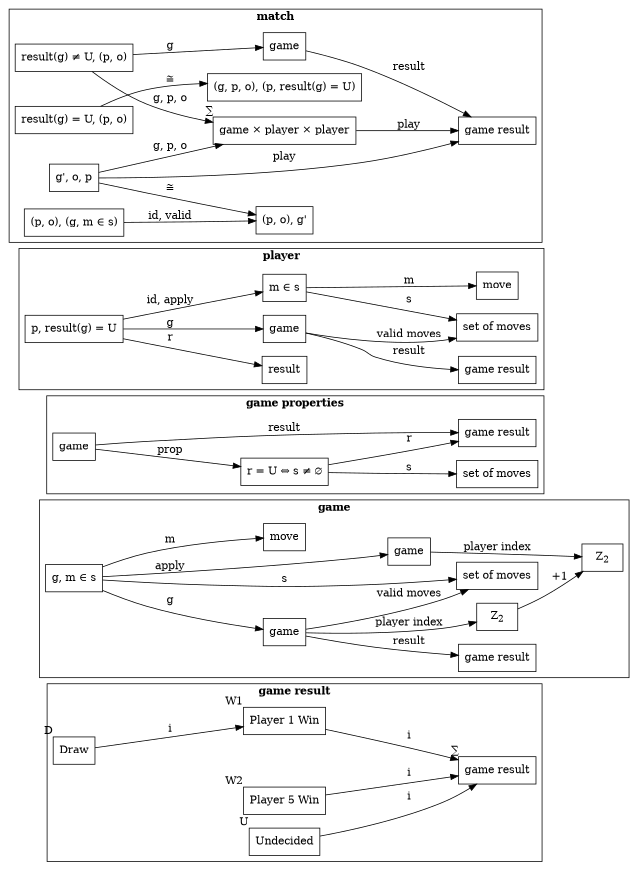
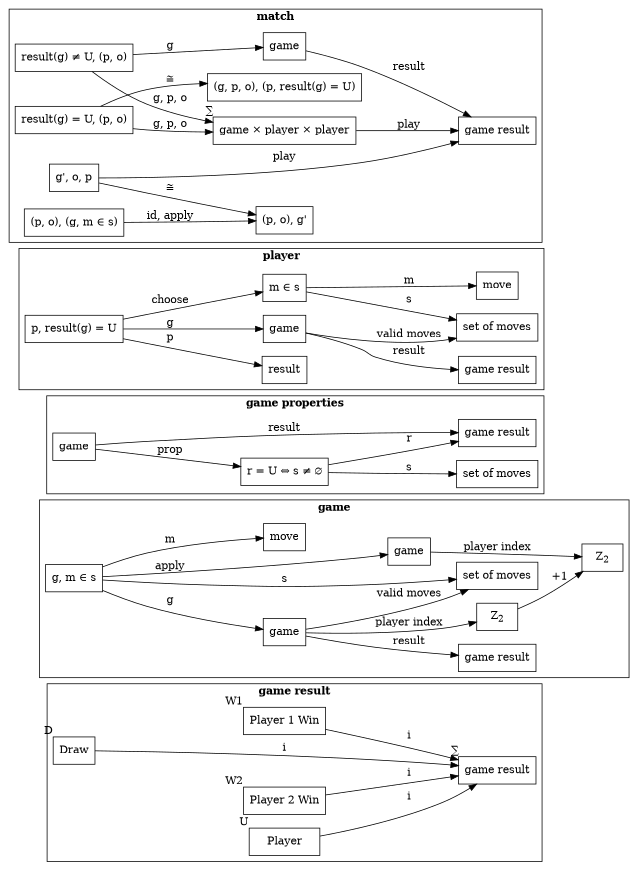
  digraph {
    rankdir=LR
    node [shape=box]
    n1 [label="game result" xlabel="&#x2211;"]
    n2 [label=Draw xlabel=D]
    n3 [label="Player 1 Win" xlabel=W1]
-   n4 [label="Player 5 Win" xlabel=W2]
-   n5 [label=Undecided xlabel=U]
+   n4 [label="Player 2 Win" xlabel=W2]
+   n5 [label=Player xlabel=U]
    n6 [label="game result"]
    n7 [label=game]
    n8 [label=<Z<sub>2</sub>>]
    n9 [label="set of moves"]
    n10 [label=<Z<sub>2</sub>>]
    n11 [label=<g, m &#x2208; s>]
    n12 [label=game]
    n13 [label=move]
    n14 [label=game]
    n15 [label=<r = U &#x21d4; s &#x2260; &#x2205;>]
    n16 [label="game result"]
    n17 [label="set of moves"]
    n18 [label=result]
    n19 [label=<p, result(g) = U>]
    n20 [label=game]
    n21 [label=<m &#x2208; s>]
    n22 [label="game result"]
    n23 [label="set of moves"]
    n24 [label=move]
    n25 [label=<result(g) &#x2260; U, (p, o)>]
    n26 [label=<result(g) = U, (p, o)>]
    n27 [label=<game &times; player &times; player> xlabel="&#x2211;"]
    n28 [label=game]
    n29 [label="game result"]
    n30 [label=<(g, p, o), (p, result(g) = U)>]
    n31 [label=<(p, o), (g, m &#x2208; s)>]
    n32 [label=<(p, o), g'>]
    n33 [label=<g', o, p>]
    subgraph cluster_1 {
      label=<<b>game result</b>>
      n1
      n2
      n3
      n4
      n5
    }
    subgraph cluster_2 {
      label=<<b>game</b>>
      n6
      n7
      n8
      n9
      n10
      n11
      n12
      n13
    }
    subgraph cluster_3 {
      label=<<b>game properties</b>>
      n14
      n15
      n16
      n17
    }
    subgraph cluster_4 {
      label=<<b>player</b>>
      n18
      n19
      n20
      n21
      n22
      n23
      n24
    }
    subgraph cluster_5 {
      label=<<b>match</b>>
      n27
      n28
      n29
      n30
      n31
      n32
      n33
      subgraph sub_6 {
        label=<<b>match</b>>
        rank=same
        n25
        n26
      }
    }
-   n2 -> n3 [label=<i>]
+   n2 -> n1 [label=<i>]
    n3 -> n1 [label=<i>]
    n4 -> n1 [label=<i>]
    n5 -> n1 [label=<i>]
    n7 -> n6 [label=result]
    n7 -> n8 [label="player index"]
    n7 -> n9 [label="valid moves"]
    n8 -> n10 [label="+1"]
    n11 -> n7 [label=g]
    n11 -> n9 [label=s]
    n11 -> n12 [label=apply]
    n11 -> n13 [label=m]
    n12 -> n10 [label="player index"]
    n14 -> n15 [label=prop]
    n14 -> n16 [label=result]
    n15 -> n16 [label=r]
    n15 -> n17 [label=s]
-   n19 -> n18 [label=r]
+   n19 -> n18 [label=p]
    n19 -> n20 [label=g]
-   n19 -> n21 [label="id, apply"]
+   n19 -> n21 [label=choose]
    n20 -> n22 [label=result]
    n20 -> n23 [label="valid moves"]
    n21 -> n23 [label=s]
    n21 -> n24 [label=m]
    n25 -> n27 [label="g, p, o"]
    n25 -> n28 [label=g]
-   n33 -> n27 [label="g, p, o"]
+   n26 -> n27 [label="g, p, o"]
    n26 -> n30 [label=<&#x2245;>]
    n27 -> n29 [label=play]
    n28 -> n29 [label=result]
-   n31 -> n32 [label="id, valid"]
+   n31 -> n32 [label="id, apply"]
    n33 -> n29 [label=play]
    n33 -> n32 [label=<&#x2245;>]
  }
